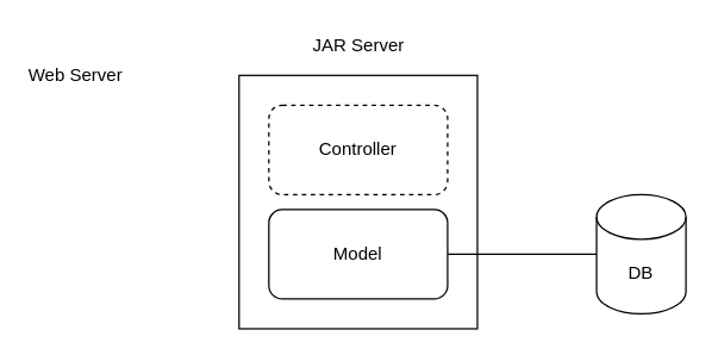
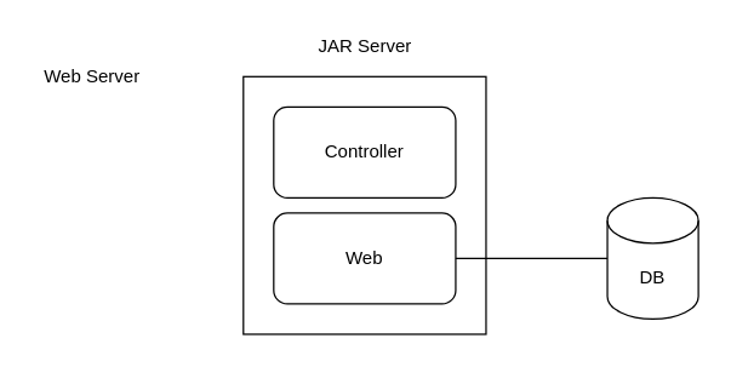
  <mxCell id="0" />
  <mxCell id="1" parent="0" />
- <mxCell id="2" value="Model" style="rounded=1;whiteSpace=wrap;html=1;" vertex="1" parent="1"><mxGeometry x="180" y="140" width="120" height="60" as="geometry" /></mxCell>
- <mxCell id="3" value="Controller" style="rounded=1;whiteSpace=wrap;html=1;dashed=1;" vertex="1" parent="1"><mxGeometry x="180" y="70" width="120" height="60" as="geometry" /></mxCell>
+ <mxCell id="2" value="Web" style="rounded=1;whiteSpace=wrap;html=1;" vertex="1" parent="1"><mxGeometry x="180" y="140" width="120" height="60" as="geometry" /></mxCell>
+ <mxCell id="3" value="Controller" style="rounded=1;whiteSpace=wrap;html=1;" vertex="1" parent="1"><mxGeometry x="180" y="70" width="120" height="60" as="geometry" /></mxCell>
  <mxCell id="4" style="edgeStyle=orthogonalEdgeStyle;rounded=0;orthogonalLoop=1;jettySize=auto;html=1;entryX=1;entryY=0.5;entryDx=0;entryDy=0;endArrow=none;endFill=0;" edge="1" parent="1" source="5" target="2"><mxGeometry relative="1" as="geometry" /></mxCell>
  <mxCell id="5" value="DB" style="shape=cylinder3;whiteSpace=wrap;html=1;boundedLbl=1;backgroundOutline=1;size=15;" vertex="1" parent="1"><mxGeometry x="400" y="130" width="60" height="80" as="geometry" /></mxCell>
- <mxCell id="6" value="Web Server" style="text;html=1;align=center;verticalAlign=middle;resizable=0;points=[];autosize=1;strokeColor=none;" vertex="1" parent="1"><mxGeometry x="10" y="40" width="80" height="20" as="geometry" /></mxCell>
+ <mxCell id="6" value="Web Server" style="text;html=1;align=center;verticalAlign=middle;resizable=0;points=[];autosize=1;strokeColor=none;" vertex="1" parent="1"><mxGeometry x="20" y="40" width="80" height="20" as="geometry" /></mxCell>
  <mxCell id="7" value="JAR Server" style="text;html=1;align=center;verticalAlign=middle;resizable=0;points=[];autosize=1;strokeColor=none;" vertex="1" parent="1"><mxGeometry x="200" y="20" width="80" height="20" as="geometry" /></mxCell>
  <mxCell id="8" value="" style="rounded=0;whiteSpace=wrap;html=1;fillColor=none;" vertex="1" parent="1"><mxGeometry x="160" y="50" width="160" height="170" as="geometry" /></mxCell>
